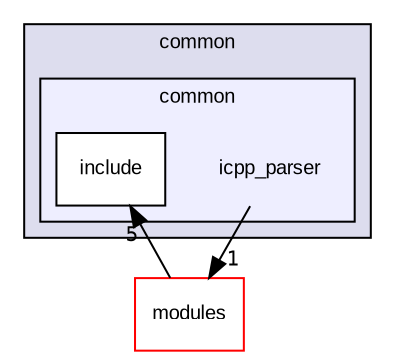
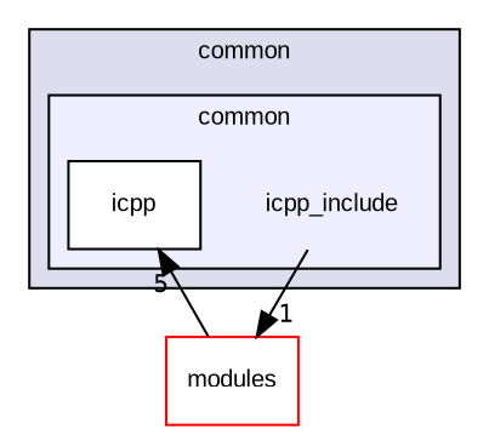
  digraph {
    compound=true
    fontname="Liberation Sans"
    node [fontname="Liberation Sans" fontsize=10 shape=box fillcolor=white style=filled]
    edge [fontname="Liberation Sans" labeldistance=1.5 labelfontname=Helvetica labelfontsize=10]
-   n1 [label=icpp_parser shape=plaintext fillcolor="" style=""]
-   n2 [color=black label=include]
+   n1 [label=icpp_include shape=plaintext fillcolor="" style=""]
+   n2 [color=black label=icpp]
    n3 [color=red label=modules]
    subgraph cluster_1 {
      bgcolor="#ddddee"
      fontsize=10
      label=common
      pencolor=black
      subgraph cluster_2 {
        bgcolor="#eeeeff"
        fontsize=10
        label=common
        pencolor=black
        n1
        n2
      }
    }
    n1 -> n3 [headlabel=1]
    n3 -> n2 [headlabel=5]
  }
